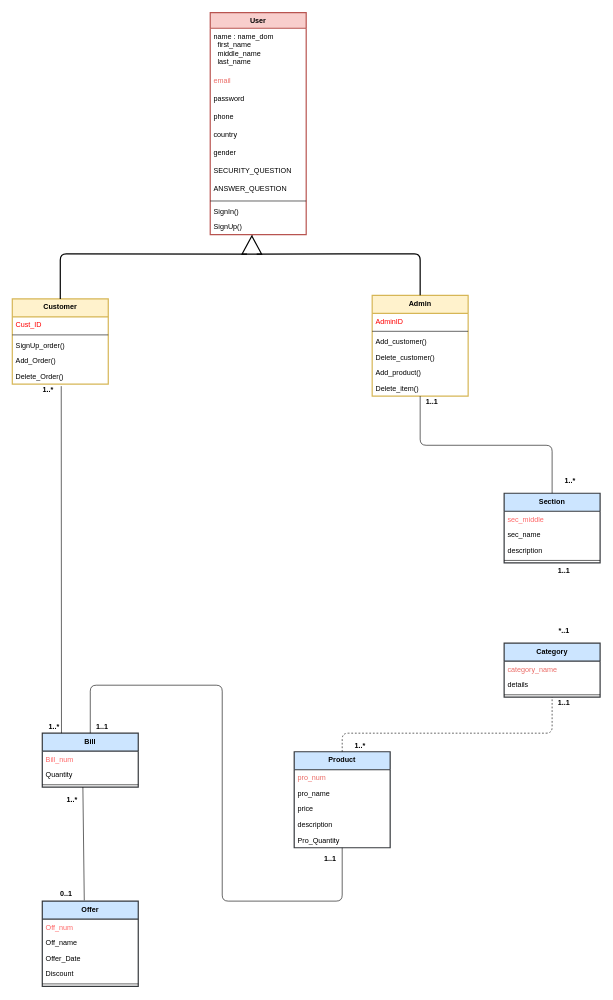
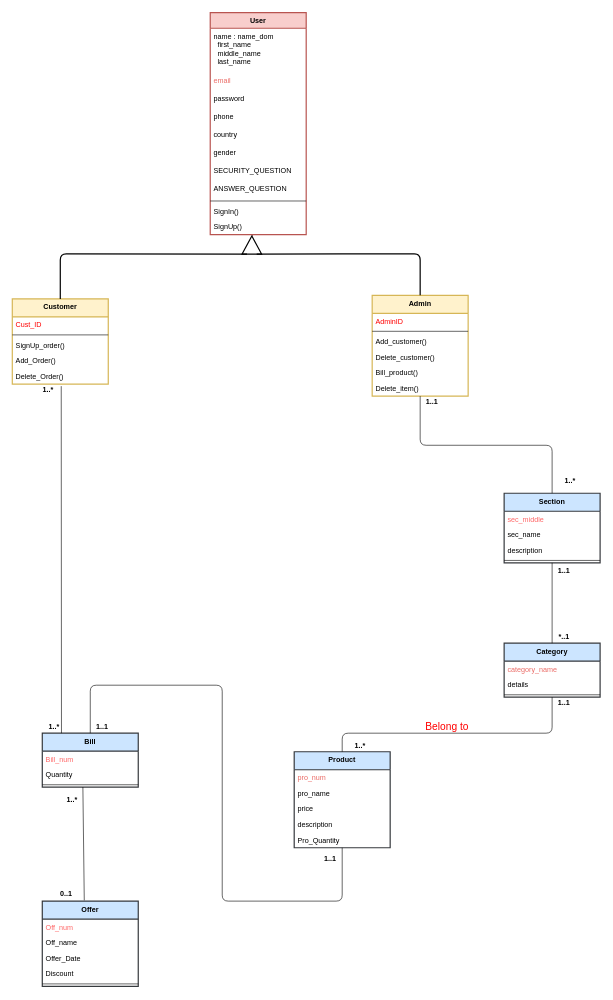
  <mxCell id="0" />
  <mxCell id="1" parent="0" />
  <mxCell id="2" value="" style="triangle;whiteSpace=wrap;html=1;fontColor=#000000;strokeWidth=2;gradientColor=none;rotation=-90;" parent="1" vertex="1"><mxGeometry x="404.38" y="391.25" width="30" height="32.5" as="geometry" /></mxCell>
  <mxCell id="3" value="" style="endArrow=none;html=1;fontColor=#000000;exitX=1;exitY=0.5;exitDx=0;exitDy=0;strokeWidth=2;entryX=0.444;entryY=1;entryDx=0;entryDy=0;entryPerimeter=0;" parent="1" target="45" edge="1"><mxGeometry width="50" height="50" relative="1" as="geometry"><mxPoint x="419.38" y="391.25" as="sourcePoint" /><mxPoint x="421" y="318" as="targetPoint" /><Array as="points" /></mxGeometry></mxCell>
  <mxCell id="4" value="Admin" style="swimlane;fontStyle=1;align=center;verticalAlign=top;childLayout=stackLayout;horizontal=1;startSize=30;horizontalStack=0;resizeParent=1;resizeParentMax=0;resizeLast=0;collapsible=1;marginBottom=0;strokeWidth=2;fillColor=#fff2cc;strokeColor=#d6b656;" parent="1" vertex="1"><mxGeometry x="620" y="491.25" width="160" height="168" as="geometry" /></mxCell>
  <mxCell id="5" value="AdminID" style="text;strokeColor=none;fillColor=none;align=left;verticalAlign=top;spacingLeft=4;spacingRight=4;overflow=hidden;rotatable=0;points=[[0,0.5],[1,0.5]];portConstraint=eastwest;fontColor=#FF0000;" parent="4" vertex="1"><mxGeometry y="30" width="160" height="26" as="geometry" /></mxCell>
  <mxCell id="6" value="" style="line;strokeWidth=1;fillColor=none;align=left;verticalAlign=middle;spacingTop=-1;spacingLeft=3;spacingRight=3;rotatable=0;labelPosition=right;points=[];portConstraint=eastwest;" parent="4" vertex="1"><mxGeometry y="56" width="160" height="8" as="geometry" /></mxCell>
  <mxCell id="7" value="Add_customer()" style="text;strokeColor=none;fillColor=none;align=left;verticalAlign=top;spacingLeft=4;spacingRight=4;overflow=hidden;rotatable=0;points=[[0,0.5],[1,0.5]];portConstraint=eastwest;" parent="4" vertex="1"><mxGeometry y="64" width="160" height="26" as="geometry" /></mxCell>
  <mxCell id="8" value="Delete_customer()" style="text;strokeColor=none;fillColor=none;align=left;verticalAlign=top;spacingLeft=4;spacingRight=4;overflow=hidden;rotatable=0;points=[[0,0.5],[1,0.5]];portConstraint=eastwest;" parent="4" vertex="1"><mxGeometry y="90" width="160" height="26" as="geometry" /></mxCell>
- <mxCell id="9" value="Add_product()" style="text;strokeColor=none;fillColor=none;align=left;verticalAlign=top;spacingLeft=4;spacingRight=4;overflow=hidden;rotatable=0;points=[[0,0.5],[1,0.5]];portConstraint=eastwest;" parent="4" vertex="1"><mxGeometry y="116" width="160" height="26" as="geometry" /></mxCell>
+ <mxCell id="9" value="Bill_product()" style="text;strokeColor=none;fillColor=none;align=left;verticalAlign=top;spacingLeft=4;spacingRight=4;overflow=hidden;rotatable=0;points=[[0,0.5],[1,0.5]];portConstraint=eastwest;" parent="4" vertex="1"><mxGeometry y="116" width="160" height="26" as="geometry" /></mxCell>
  <mxCell id="10" value="Delete_item()" style="text;strokeColor=none;fillColor=none;align=left;verticalAlign=top;spacingLeft=4;spacingRight=4;overflow=hidden;rotatable=0;points=[[0,0.5],[1,0.5]];portConstraint=eastwest;" parent="4" vertex="1"><mxGeometry y="142" width="160" height="26" as="geometry" /></mxCell>
  <mxCell id="11" value="Customer" style="swimlane;fontStyle=1;align=center;verticalAlign=top;childLayout=stackLayout;horizontal=1;startSize=30;horizontalStack=0;resizeParent=1;resizeParentMax=0;resizeLast=0;collapsible=1;marginBottom=0;strokeWidth=2;fillColor=#fff2cc;strokeColor=#d6b656;" parent="1" vertex="1"><mxGeometry x="20" y="497.25" width="160" height="142" as="geometry" /></mxCell>
  <mxCell id="12" value="Cust_ID" style="text;strokeColor=none;fillColor=none;align=left;verticalAlign=top;spacingLeft=4;spacingRight=4;overflow=hidden;rotatable=0;points=[[0,0.5],[1,0.5]];portConstraint=eastwest;fontColor=#FF0000;" parent="11" vertex="1"><mxGeometry y="30" width="160" height="26" as="geometry" /></mxCell>
  <mxCell id="13" value="" style="line;strokeWidth=1;fillColor=none;align=left;verticalAlign=middle;spacingTop=-1;spacingLeft=3;spacingRight=3;rotatable=0;labelPosition=right;points=[];portConstraint=eastwest;" parent="11" vertex="1"><mxGeometry y="56" width="160" height="8" as="geometry" /></mxCell>
  <mxCell id="14" value="SignUp_order()" style="text;strokeColor=none;fillColor=none;align=left;verticalAlign=top;spacingLeft=4;spacingRight=4;overflow=hidden;rotatable=0;points=[[0,0.5],[1,0.5]];portConstraint=eastwest;" parent="11" vertex="1"><mxGeometry y="64" width="160" height="26" as="geometry" /></mxCell>
  <mxCell id="15" value="Add_Order()" style="text;strokeColor=none;fillColor=none;align=left;verticalAlign=top;spacingLeft=4;spacingRight=4;overflow=hidden;rotatable=0;points=[[0,0.5],[1,0.5]];portConstraint=eastwest;" parent="11" vertex="1"><mxGeometry y="90" width="160" height="26" as="geometry" /></mxCell>
  <mxCell id="16" value="Delete_Order()" style="text;strokeColor=none;fillColor=none;align=left;verticalAlign=top;spacingLeft=4;spacingRight=4;overflow=hidden;rotatable=0;points=[[0,0.5],[1,0.5]];portConstraint=eastwest;" parent="11" vertex="1"><mxGeometry y="116" width="160" height="26" as="geometry" /></mxCell>
  <mxCell id="17" value="" style="endArrow=none;html=1;fontColor=#000000;strokeWidth=2;entryX=0;entryY=0.25;entryDx=0;entryDy=0;exitX=0.5;exitY=0;exitDx=0;exitDy=0;" parent="1" source="11" target="2" edge="1"><mxGeometry width="50" height="50" relative="1" as="geometry"><mxPoint x="100" y="489.25" as="sourcePoint" /><mxPoint x="300" y="423.75" as="targetPoint" /><Array as="points"><mxPoint x="100" y="422.25" /></Array></mxGeometry></mxCell>
  <mxCell id="18" value="Section" style="swimlane;fontStyle=1;align=center;verticalAlign=top;childLayout=stackLayout;horizontal=1;startSize=30;horizontalStack=0;resizeParent=1;resizeParentMax=0;resizeLast=0;collapsible=1;marginBottom=0;strokeWidth=2;fillColor=#cce5ff;strokeColor=#36393d;" parent="1" vertex="1"><mxGeometry x="840" y="821.25" width="160" height="116" as="geometry"><mxRectangle x="560" y="730" width="80" height="30" as="alternateBounds" /></mxGeometry></mxCell>
  <mxCell id="19" value="sec_middle" style="text;strokeColor=none;fillColor=none;align=left;verticalAlign=top;spacingLeft=4;spacingRight=4;overflow=hidden;rotatable=0;points=[[0,0.5],[1,0.5]];portConstraint=eastwest;fontColor=#FF6666;" parent="18" vertex="1"><mxGeometry y="30" width="160" height="26" as="geometry" /></mxCell>
  <mxCell id="20" value="sec_name" style="text;strokeColor=none;fillColor=none;align=left;verticalAlign=top;spacingLeft=4;spacingRight=4;overflow=hidden;rotatable=0;points=[[0,0.5],[1,0.5]];portConstraint=eastwest;" parent="18" vertex="1"><mxGeometry y="56" width="160" height="26" as="geometry" /></mxCell>
  <mxCell id="21" value="description" style="text;strokeColor=none;fillColor=none;align=left;verticalAlign=top;spacingLeft=4;spacingRight=4;overflow=hidden;rotatable=0;points=[[0,0.5],[1,0.5]];portConstraint=eastwest;" parent="18" vertex="1"><mxGeometry y="82" width="160" height="26" as="geometry" /></mxCell>
  <mxCell id="22" value="" style="line;strokeWidth=1;fillColor=none;align=left;verticalAlign=middle;spacingTop=-1;spacingLeft=3;spacingRight=3;rotatable=0;labelPosition=right;points=[];portConstraint=eastwest;" parent="18" vertex="1"><mxGeometry y="108" width="160" height="8" as="geometry" /></mxCell>
  <mxCell id="23" value="" style="endArrow=none;html=1;fontColor=#000000;strokeWidth=2;entryX=0.5;entryY=0;entryDx=0;entryDy=0;exitX=0;exitY=0.75;exitDx=0;exitDy=0;" parent="1" source="2" target="4" edge="1"><mxGeometry width="50" height="50" relative="1" as="geometry"><mxPoint x="500" y="441.25" as="sourcePoint" /><mxPoint x="540" y="423.75" as="targetPoint" /><Array as="points"><mxPoint x="580" y="422.25" /><mxPoint x="700" y="422.25" /></Array></mxGeometry></mxCell>
  <mxCell id="24" value="Category" style="swimlane;fontStyle=1;align=center;verticalAlign=top;childLayout=stackLayout;horizontal=1;startSize=30;horizontalStack=0;resizeParent=1;resizeParentMax=0;resizeLast=0;collapsible=1;marginBottom=0;strokeWidth=2;fillColor=#cce5ff;strokeColor=#36393d;" parent="1" vertex="1"><mxGeometry x="840" y="1071.25" width="160" height="90" as="geometry"><mxRectangle x="560" y="730" width="80" height="30" as="alternateBounds" /></mxGeometry></mxCell>
  <mxCell id="25" value="category_name" style="text;strokeColor=none;fillColor=none;align=left;verticalAlign=top;spacingLeft=4;spacingRight=4;overflow=hidden;rotatable=0;points=[[0,0.5],[1,0.5]];portConstraint=eastwest;fontColor=#EA6B66;" parent="24" vertex="1"><mxGeometry y="30" width="160" height="26" as="geometry" /></mxCell>
  <mxCell id="26" value="details" style="text;strokeColor=none;fillColor=none;align=left;verticalAlign=top;spacingLeft=4;spacingRight=4;overflow=hidden;rotatable=0;points=[[0,0.5],[1,0.5]];portConstraint=eastwest;" parent="24" vertex="1"><mxGeometry y="56" width="160" height="26" as="geometry" /></mxCell>
  <mxCell id="27" value="" style="line;strokeWidth=1;fillColor=none;align=left;verticalAlign=middle;spacingTop=-1;spacingLeft=3;spacingRight=3;rotatable=0;labelPosition=right;points=[];portConstraint=eastwest;" parent="24" vertex="1"><mxGeometry y="82" width="160" height="8" as="geometry" /></mxCell>
  <mxCell id="28" value="Product" style="swimlane;fontStyle=1;align=center;verticalAlign=top;childLayout=stackLayout;horizontal=1;startSize=30;horizontalStack=0;resizeParent=1;resizeParentMax=0;resizeLast=0;collapsible=1;marginBottom=0;strokeWidth=2;fillColor=#cce5ff;strokeColor=#36393d;" parent="1" vertex="1"><mxGeometry x="490" y="1252.25" width="160" height="160" as="geometry"><mxRectangle x="560" y="730" width="80" height="30" as="alternateBounds" /></mxGeometry></mxCell>
  <mxCell id="29" value="pro_num" style="text;strokeColor=none;fillColor=none;align=left;verticalAlign=top;spacingLeft=4;spacingRight=4;overflow=hidden;rotatable=0;points=[[0,0.5],[1,0.5]];portConstraint=eastwest;fontColor=#EA6B66;" parent="28" vertex="1"><mxGeometry y="30" width="160" height="26" as="geometry" /></mxCell>
  <mxCell id="30" value="pro_name" style="text;strokeColor=none;fillColor=none;align=left;verticalAlign=top;spacingLeft=4;spacingRight=4;overflow=hidden;rotatable=0;points=[[0,0.5],[1,0.5]];portConstraint=eastwest;" parent="28" vertex="1"><mxGeometry y="56" width="160" height="26" as="geometry" /></mxCell>
  <mxCell id="31" value="price" style="text;strokeColor=none;fillColor=none;align=left;verticalAlign=top;spacingLeft=4;spacingRight=4;overflow=hidden;rotatable=0;points=[[0,0.5],[1,0.5]];portConstraint=eastwest;" parent="28" vertex="1"><mxGeometry y="82" width="160" height="26" as="geometry" /></mxCell>
  <mxCell id="32" value="description" style="text;strokeColor=none;fillColor=none;align=left;verticalAlign=top;spacingLeft=4;spacingRight=4;overflow=hidden;rotatable=0;points=[[0,0.5],[1,0.5]];portConstraint=eastwest;" parent="28" vertex="1"><mxGeometry y="108" width="160" height="26" as="geometry" /></mxCell>
  <mxCell id="33" value="Pro_Quantity" style="text;strokeColor=none;fillColor=none;align=left;verticalAlign=top;spacingLeft=4;spacingRight=4;overflow=hidden;rotatable=0;points=[[0,0.5],[1,0.5]];portConstraint=eastwest;" parent="28" vertex="1"><mxGeometry y="134" width="160" height="26" as="geometry" /></mxCell>
  <mxCell id="34" value="User" style="swimlane;fontStyle=1;align=center;verticalAlign=top;childLayout=stackLayout;horizontal=1;startSize=26;horizontalStack=0;resizeParent=1;resizeParentMax=0;resizeLast=0;collapsible=1;marginBottom=0;strokeWidth=2;fillColor=#f8cecc;strokeColor=#b85450;" parent="1" vertex="1"><mxGeometry x="350" y="20" width="160" height="370" as="geometry" /></mxCell>
  <mxCell id="35" value="name : name_dom&#10;  first_name&#10;  middle_name&#10;  last_name" style="text;strokeColor=none;fillColor=none;align=left;verticalAlign=top;spacingLeft=4;spacingRight=4;overflow=hidden;rotatable=0;points=[[0,0.5],[1,0.5]];portConstraint=eastwest;" parent="34" vertex="1"><mxGeometry y="26" width="160" height="74" as="geometry" /></mxCell>
  <mxCell id="36" value="email" style="text;strokeColor=none;fillColor=none;align=left;verticalAlign=top;spacingLeft=4;spacingRight=4;overflow=hidden;rotatable=0;points=[[0,0.5],[1,0.5]];portConstraint=eastwest;fontColor=#EA6B66;" parent="34" vertex="1"><mxGeometry y="100" width="160" height="30" as="geometry" /></mxCell>
  <mxCell id="37" value="password" style="text;strokeColor=none;fillColor=none;align=left;verticalAlign=top;spacingLeft=4;spacingRight=4;overflow=hidden;rotatable=0;points=[[0,0.5],[1,0.5]];portConstraint=eastwest;" parent="34" vertex="1"><mxGeometry y="130" width="160" height="30" as="geometry" /></mxCell>
  <mxCell id="38" value="phone" style="text;strokeColor=none;fillColor=none;align=left;verticalAlign=top;spacingLeft=4;spacingRight=4;overflow=hidden;rotatable=0;points=[[0,0.5],[1,0.5]];portConstraint=eastwest;" parent="34" vertex="1"><mxGeometry y="160" width="160" height="30" as="geometry" /></mxCell>
  <mxCell id="39" value="country" style="text;strokeColor=none;fillColor=none;align=left;verticalAlign=top;spacingLeft=4;spacingRight=4;overflow=hidden;rotatable=0;points=[[0,0.5],[1,0.5]];portConstraint=eastwest;" parent="34" vertex="1"><mxGeometry y="190" width="160" height="30" as="geometry" /></mxCell>
  <mxCell id="40" value="gender" style="text;strokeColor=none;fillColor=none;align=left;verticalAlign=top;spacingLeft=4;spacingRight=4;overflow=hidden;rotatable=0;points=[[0,0.5],[1,0.5]];portConstraint=eastwest;" parent="34" vertex="1"><mxGeometry y="220" width="160" height="30" as="geometry" /></mxCell>
  <mxCell id="41" value="SECURITY_QUESTION" style="text;strokeColor=none;fillColor=none;align=left;verticalAlign=top;spacingLeft=4;spacingRight=4;overflow=hidden;rotatable=0;points=[[0,0.5],[1,0.5]];portConstraint=eastwest;" parent="34" vertex="1"><mxGeometry y="250" width="160" height="30" as="geometry" /></mxCell>
  <mxCell id="42" value="ANSWER_QUESTION" style="text;strokeColor=none;fillColor=none;align=left;verticalAlign=top;spacingLeft=4;spacingRight=4;overflow=hidden;rotatable=0;points=[[0,0.5],[1,0.5]];portConstraint=eastwest;" parent="34" vertex="1"><mxGeometry y="280" width="160" height="30" as="geometry" /></mxCell>
  <mxCell id="43" value="" style="line;strokeWidth=1;fillColor=none;align=left;verticalAlign=middle;spacingTop=-1;spacingLeft=3;spacingRight=3;rotatable=0;labelPosition=right;points=[];portConstraint=eastwest;" parent="34" vertex="1"><mxGeometry y="310" width="160" height="8" as="geometry" /></mxCell>
  <mxCell id="44" value="SignIn()" style="text;strokeColor=none;fillColor=none;align=left;verticalAlign=top;spacingLeft=4;spacingRight=4;overflow=hidden;rotatable=0;points=[[0,0.5],[1,0.5]];portConstraint=eastwest;" parent="34" vertex="1"><mxGeometry y="318" width="160" height="26" as="geometry" /></mxCell>
  <mxCell id="45" value="SignUp()" style="text;strokeColor=none;fillColor=none;align=left;verticalAlign=top;spacingLeft=4;spacingRight=4;overflow=hidden;rotatable=0;points=[[0,0.5],[1,0.5]];portConstraint=eastwest;" parent="34" vertex="1"><mxGeometry y="344" width="160" height="26" as="geometry" /></mxCell>
  <mxCell id="46" value="Bill" style="swimlane;fontStyle=1;align=center;verticalAlign=top;childLayout=stackLayout;horizontal=1;startSize=30;horizontalStack=0;resizeParent=1;resizeParentMax=0;resizeLast=0;collapsible=1;marginBottom=0;strokeWidth=2;fillColor=#cce5ff;strokeColor=#36393d;" parent="1" vertex="1"><mxGeometry x="70" y="1221.25" width="160" height="90" as="geometry"><mxRectangle x="560" y="730" width="80" height="30" as="alternateBounds" /></mxGeometry></mxCell>
  <mxCell id="47" value="Bill_num&#10;" style="text;strokeColor=none;fillColor=none;align=left;verticalAlign=top;spacingLeft=4;spacingRight=4;overflow=hidden;rotatable=0;points=[[0,0.5],[1,0.5]];portConstraint=eastwest;fontColor=#FF6666;" parent="46" vertex="1"><mxGeometry y="30" width="160" height="26" as="geometry" /></mxCell>
  <mxCell id="48" value="Quantity" style="text;strokeColor=none;fillColor=none;align=left;verticalAlign=top;spacingLeft=4;spacingRight=4;overflow=hidden;rotatable=0;points=[[0,0.5],[1,0.5]];portConstraint=eastwest;" parent="46" vertex="1"><mxGeometry y="56" width="160" height="26" as="geometry" /></mxCell>
  <mxCell id="49" value="" style="line;strokeWidth=1;fillColor=none;align=left;verticalAlign=middle;spacingTop=-1;spacingLeft=3;spacingRight=3;rotatable=0;labelPosition=right;points=[];portConstraint=eastwest;" parent="46" vertex="1"><mxGeometry y="82" width="160" height="8" as="geometry" /></mxCell>
  <mxCell id="50" value="" style="endArrow=none;html=1;fontColor=#FF0000;entryX=0.5;entryY=1;entryDx=0;entryDy=0;exitX=0.5;exitY=0;exitDx=0;exitDy=0;" parent="1" source="18" target="4" edge="1"><mxGeometry width="50" height="50" relative="1" as="geometry"><mxPoint x="850" y="761.25" as="sourcePoint" /><mxPoint x="900" y="711.25" as="targetPoint" /><Array as="points"><mxPoint x="920" y="741.25" /><mxPoint x="700" y="741.25" /></Array></mxGeometry></mxCell>
- <mxCell id="52" value="" style="endArrow=none;html=1;fontColor=#FF0000;entryX=0.5;entryY=1;entryDx=0;entryDy=0;exitX=0.5;exitY=0;exitDx=0;exitDy=0;dashed=1;" parent="1" source="28" target="24" edge="1"><mxGeometry width="50" height="50" relative="1" as="geometry"><mxPoint x="890" y="1271.25" as="sourcePoint" /><mxPoint x="940" y="1221.25" as="targetPoint" /><Array as="points"><mxPoint x="570" y="1221.25" /><mxPoint x="920" y="1221.25" /></Array></mxGeometry></mxCell>
+ <mxCell id="51" value="" style="endArrow=none;html=1;fontColor=#FF0000;entryX=0.5;entryY=1;entryDx=0;entryDy=0;exitX=0.5;exitY=0;exitDx=0;exitDy=0;" parent="1" source="24" target="18" edge="1"><mxGeometry width="50" height="50" relative="1" as="geometry"><mxPoint x="900" y="1011.25" as="sourcePoint" /><mxPoint x="950" y="961.25" as="targetPoint" /></mxGeometry></mxCell>
+ <mxCell id="52" value="" style="endArrow=none;html=1;fontColor=#FF0000;entryX=0.5;entryY=1;entryDx=0;entryDy=0;exitX=0.5;exitY=0;exitDx=0;exitDy=0;" parent="1" source="28" target="24" edge="1"><mxGeometry width="50" height="50" relative="1" as="geometry"><mxPoint x="890" y="1271.25" as="sourcePoint" /><mxPoint x="940" y="1221.25" as="targetPoint" /><Array as="points"><mxPoint x="570" y="1221.25" /><mxPoint x="920" y="1221.25" /></Array></mxGeometry></mxCell>
  <mxCell id="53" value="" style="endArrow=none;html=1;fontColor=#FF0000;exitX=0.5;exitY=0;exitDx=0;exitDy=0;entryX=0.5;entryY=1;entryDx=0;entryDy=0;" parent="1" source="46" target="28" edge="1"><mxGeometry width="50" height="50" relative="1" as="geometry"><mxPoint x="390" y="1491.25" as="sourcePoint" /><mxPoint x="670" y="1461.25" as="targetPoint" /><Array as="points"><mxPoint x="150" y="1141.25" /><mxPoint x="370" y="1141.25" /><mxPoint x="370" y="1501.25" /><mxPoint x="570" y="1501.25" /></Array></mxGeometry></mxCell>
  <mxCell id="54" value="&lt;font color=&quot;#000000&quot;&gt;1..1&lt;/font&gt;" style="text;html=1;strokeColor=none;fillColor=none;align=center;verticalAlign=middle;whiteSpace=wrap;rounded=0;fontColor=#FF0000;fontStyle=1" parent="1" vertex="1"><mxGeometry x="700" y="659.25" width="40" height="20" as="geometry" /></mxCell>
  <mxCell id="55" value="&lt;font color=&quot;#000000&quot;&gt;1..*&lt;/font&gt;" style="text;html=1;strokeColor=none;fillColor=none;align=center;verticalAlign=middle;whiteSpace=wrap;rounded=0;fontColor=#FF0000;fontStyle=1" parent="1" vertex="1"><mxGeometry x="930" y="791.25" width="40" height="20" as="geometry" /></mxCell>
+ <mxCell id="56" value="&lt;font style=&quot;font-size: 17px&quot;&gt;Belong to&lt;/font&gt;" style="text;html=1;strokeColor=none;fillColor=none;align=center;verticalAlign=middle;whiteSpace=wrap;rounded=0;fontColor=#FF0000;" parent="1" vertex="1"><mxGeometry x="700" y="1201.25" width="90" height="20" as="geometry" /></mxCell>
  <mxCell id="57" value="" style="endArrow=none;html=1;fontColor=#FF0000;entryX=0.51;entryY=1.132;entryDx=0;entryDy=0;entryPerimeter=0;" parent="1" target="16" edge="1"><mxGeometry width="50" height="50" relative="1" as="geometry"><mxPoint x="102" y="1221.25" as="sourcePoint" /><mxPoint x="113" y="620.25" as="targetPoint" /></mxGeometry></mxCell>
  <mxCell id="58" value="&lt;font color=&quot;#000000&quot;&gt;1..1&lt;/font&gt;" style="text;html=1;strokeColor=none;fillColor=none;align=center;verticalAlign=middle;whiteSpace=wrap;rounded=0;fontColor=#FF0000;fontStyle=1" parent="1" vertex="1"><mxGeometry x="150" y="1201.25" width="40" height="20" as="geometry" /></mxCell>
  <mxCell id="59" value="&lt;font color=&quot;#000000&quot;&gt;1..1&lt;/font&gt;" style="text;html=1;strokeColor=none;fillColor=none;align=center;verticalAlign=middle;whiteSpace=wrap;rounded=0;fontColor=#FF0000;fontStyle=1" parent="1" vertex="1"><mxGeometry x="530" y="1421.25" width="40" height="20" as="geometry" /></mxCell>
  <mxCell id="60" value="&lt;font color=&quot;#000000&quot;&gt;1..1&lt;/font&gt;" style="text;html=1;strokeColor=none;fillColor=none;align=center;verticalAlign=middle;whiteSpace=wrap;rounded=0;fontColor=#FF0000;fontStyle=1" parent="1" vertex="1"><mxGeometry x="920" y="941.25" width="40" height="20" as="geometry" /></mxCell>
- <mxCell id="61" value="&lt;font color=&quot;#000000&quot;&gt;*..1&lt;/font&gt;" style="text;html=1;strokeColor=none;fillColor=none;align=center;verticalAlign=middle;whiteSpace=wrap;rounded=0;fontColor=#FF0000;fontStyle=1" parent="1" vertex="1"><mxGeometry x="920" y="1041.25" width="40" height="20" as="geometry" /></mxCell>
+ <mxCell id="61" value="&lt;font color=&quot;#000000&quot;&gt;*..1&lt;/font&gt;" style="text;html=1;strokeColor=none;fillColor=none;align=center;verticalAlign=middle;whiteSpace=wrap;rounded=0;fontColor=#FF0000;fontStyle=1" parent="1" vertex="1"><mxGeometry x="920" y="1051.25" width="40" height="20" as="geometry" /></mxCell>
  <mxCell id="62" value="&lt;font color=&quot;#000000&quot;&gt;1..1&lt;/font&gt;" style="text;html=1;strokeColor=none;fillColor=none;align=center;verticalAlign=middle;whiteSpace=wrap;rounded=0;fontColor=#FF0000;fontStyle=1" parent="1" vertex="1"><mxGeometry x="920" y="1161.25" width="40" height="20" as="geometry" /></mxCell>
  <mxCell id="63" value="&lt;font color=&quot;#000000&quot;&gt;1..*&lt;/font&gt;" style="text;html=1;strokeColor=none;fillColor=none;align=center;verticalAlign=middle;whiteSpace=wrap;rounded=0;fontColor=#FF0000;fontStyle=1" parent="1" vertex="1"><mxGeometry x="580" y="1232.25" width="40" height="20" as="geometry" /></mxCell>
  <mxCell id="64" value="&lt;font color=&quot;#000000&quot;&gt;1..*&lt;/font&gt;" style="text;html=1;strokeColor=none;fillColor=none;align=center;verticalAlign=middle;whiteSpace=wrap;rounded=0;fontColor=#FF0000;fontStyle=1" parent="1" vertex="1"><mxGeometry x="70" y="1201.25" width="40" height="20" as="geometry" /></mxCell>
  <mxCell id="65" value="&lt;font color=&quot;#000000&quot;&gt;&lt;span&gt;1..*&lt;/span&gt;&lt;/font&gt;" style="text;html=1;strokeColor=none;fillColor=none;align=center;verticalAlign=middle;whiteSpace=wrap;rounded=0;fontColor=#FF0000;fontStyle=1" parent="1" vertex="1"><mxGeometry x="60" y="639.25" width="40" height="20" as="geometry" /></mxCell>
  <mxCell id="66" value="Offer" style="swimlane;fontStyle=1;align=center;verticalAlign=top;childLayout=stackLayout;horizontal=1;startSize=30;horizontalStack=0;resizeParent=1;resizeParentMax=0;resizeLast=0;collapsible=1;marginBottom=0;strokeWidth=2;fillColor=#cce5ff;strokeColor=#36393d;" parent="1" vertex="1"><mxGeometry x="70" y="1501.25" width="160" height="142" as="geometry"><mxRectangle x="560" y="730" width="80" height="30" as="alternateBounds" /></mxGeometry></mxCell>
  <mxCell id="67" value="Off_num&#10;" style="text;strokeColor=none;fillColor=none;align=left;verticalAlign=top;spacingLeft=4;spacingRight=4;overflow=hidden;rotatable=0;points=[[0,0.5],[1,0.5]];portConstraint=eastwest;fontColor=#FF6666;" parent="66" vertex="1"><mxGeometry y="30" width="160" height="26" as="geometry" /></mxCell>
  <mxCell id="68" value="Off_name" style="text;strokeColor=none;fillColor=none;align=left;verticalAlign=top;spacingLeft=4;spacingRight=4;overflow=hidden;rotatable=0;points=[[0,0.5],[1,0.5]];portConstraint=eastwest;" parent="66" vertex="1"><mxGeometry y="56" width="160" height="26" as="geometry" /></mxCell>
  <mxCell id="69" value="Offer_Date" style="text;strokeColor=none;fillColor=none;align=left;verticalAlign=top;spacingLeft=4;spacingRight=4;overflow=hidden;rotatable=0;points=[[0,0.5],[1,0.5]];portConstraint=eastwest;" parent="66" vertex="1"><mxGeometry y="82" width="160" height="26" as="geometry" /></mxCell>
  <mxCell id="70" value="Discount" style="text;strokeColor=none;fillColor=none;align=left;verticalAlign=top;spacingLeft=4;spacingRight=4;overflow=hidden;rotatable=0;points=[[0,0.5],[1,0.5]];portConstraint=eastwest;" parent="66" vertex="1"><mxGeometry y="108" width="160" height="26" as="geometry" /></mxCell>
  <mxCell id="71" value="" style="line;strokeWidth=1;fillColor=none;align=left;verticalAlign=middle;spacingTop=-1;spacingLeft=3;spacingRight=3;rotatable=0;labelPosition=right;points=[];portConstraint=eastwest;" parent="66" vertex="1"><mxGeometry y="134" width="160" height="8" as="geometry" /></mxCell>
  <mxCell id="72" value="" style="endArrow=none;html=1;fontSize=11;entryX=0.423;entryY=0.969;entryDx=0;entryDy=0;entryPerimeter=0;" parent="1" target="49" edge="1"><mxGeometry width="50" height="50" relative="1" as="geometry"><mxPoint x="140" y="1500" as="sourcePoint" /><mxPoint x="140" y="1389.25" as="targetPoint" /></mxGeometry></mxCell>
  <mxCell id="73" value="&lt;font color=&quot;#000000&quot;&gt;1..*&lt;/font&gt;" style="text;html=1;strokeColor=none;fillColor=none;align=center;verticalAlign=middle;whiteSpace=wrap;rounded=0;fontColor=#FF0000;fontStyle=1" parent="1" vertex="1"><mxGeometry x="100" y="1322.25" width="40" height="20" as="geometry" /></mxCell>
  <mxCell id="74" value="&lt;font color=&quot;#000000&quot;&gt;0..1&lt;/font&gt;" style="text;html=1;strokeColor=none;fillColor=none;align=center;verticalAlign=middle;whiteSpace=wrap;rounded=0;fontColor=#FF0000;fontStyle=1" parent="1" vertex="1"><mxGeometry x="90" y="1480" width="40" height="20" as="geometry" /></mxCell>
